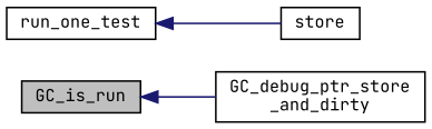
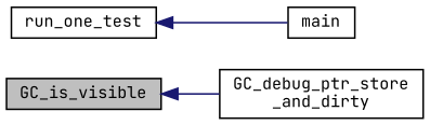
  digraph {
    fontname="JetBrains Mono"
    rankdir=LR
    node [color=black fillcolor=white fontname="JetBrains Mono" fontsize=10 shape=record style=filled]
    edge [color=midnightblue dir=back fontname="JetBrains Mono" fontsize=10 labelfontname=Helvetica labelfontsize=10 style=solid]
-   n1 [fillcolor=grey75 fontcolor=black height=0.2 label=GC_is_run width=0.4]
+   n1 [fillcolor=grey75 fontcolor=black height=0.2 label=GC_is_visible width=0.4]
    n2 [height=0.2 label="GC_debug_ptr_store\l_and_dirty" width=0.4]
    n3 [height=0.2 label=run_one_test width=0.4]
-   n4 [height=0.2 label=store width=0.4]
+   n4 [height=0.2 label=main width=0.4]
    n1 -> n2
    n3 -> n4
  }
